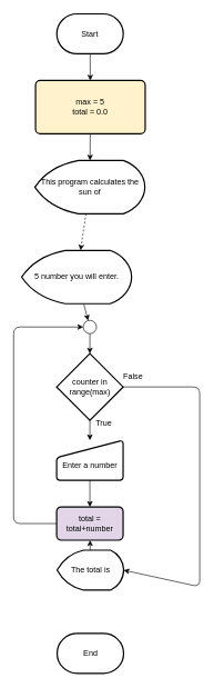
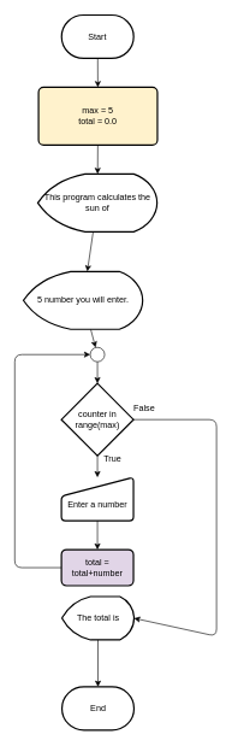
  <mxCell id="0" />
  <mxCell id="1" parent="0" />
  <mxCell id="2" value="" style="edgeStyle=none;html=1;labelBackgroundColor=none;" edge="1" parent="1" source="3" target="5"><mxGeometry relative="1" as="geometry" /></mxCell>
  <mxCell id="3" value="Start" style="strokeWidth=2;html=1;shape=mxgraph.flowchart.terminator;whiteSpace=wrap;labelBackgroundColor=none;" vertex="1" parent="1"><mxGeometry x="85" y="20" width="100" height="60" as="geometry" /></mxCell>
  <mxCell id="4" value="" style="edgeStyle=none;html=1;labelBackgroundColor=none;" edge="1" parent="1" source="5" target="7"><mxGeometry relative="1" as="geometry" /></mxCell>
  <mxCell id="5" value="max = 5&lt;br&gt;total = 0.0" style="rounded=1;whiteSpace=wrap;html=1;absoluteArcSize=1;arcSize=14;strokeWidth=2;labelBackgroundColor=none;fillColor=#fff2cc;" vertex="1" parent="1"><mxGeometry x="53" y="120" width="165" height="80" as="geometry" /></mxCell>
- <mxCell id="6" value="" style="edgeStyle=none;html=1;labelBackgroundColor=none;dashed=1;" edge="1" parent="1" source="7" target="9"><mxGeometry relative="1" as="geometry" /></mxCell>
+ <mxCell id="6" value="" style="edgeStyle=none;html=1;labelBackgroundColor=none;" edge="1" parent="1" source="7" target="9"><mxGeometry relative="1" as="geometry" /></mxCell>
  <mxCell id="7" value="This program calculates the sun of" style="strokeWidth=2;html=1;shape=mxgraph.flowchart.display;whiteSpace=wrap;labelBackgroundColor=none;" vertex="1" parent="1"><mxGeometry x="52" y="240" width="165.5" height="80" as="geometry" /></mxCell>
  <mxCell id="8" value="" style="edgeStyle=none;html=1;labelBackgroundColor=none;" edge="1" parent="1" source="9" target="14"><mxGeometry relative="1" as="geometry" /></mxCell>
  <mxCell id="9" value="5 number you will enter." style="strokeWidth=2;html=1;shape=mxgraph.flowchart.display;whiteSpace=wrap;labelBackgroundColor=none;" vertex="1" parent="1"><mxGeometry x="32" y="375" width="165.5" height="80" as="geometry" /></mxCell>
  <mxCell id="10" value="" style="edgeStyle=none;html=1;labelBackgroundColor=none;" edge="1" parent="1" source="12" target="16"><mxGeometry relative="1" as="geometry" /></mxCell>
  <mxCell id="11" style="edgeStyle=none;html=1;entryX=1;entryY=0.5;entryDx=0;entryDy=0;entryPerimeter=0;labelBackgroundColor=none;" edge="1" parent="1" source="12" target="20"><mxGeometry relative="1" as="geometry"><Array as="points"><mxPoint x="300" y="580" /><mxPoint x="300" y="880" /></Array></mxGeometry></mxCell>
  <mxCell id="12" value="counter in range(max)" style="strokeWidth=2;html=1;shape=mxgraph.flowchart.decision;whiteSpace=wrap;labelBackgroundColor=none;" vertex="1" parent="1"><mxGeometry x="84.75" y="530" width="100" height="100" as="geometry" /></mxCell>
  <mxCell id="13" value="" style="edgeStyle=none;html=1;labelBackgroundColor=none;" edge="1" parent="1" source="14" target="12"><mxGeometry relative="1" as="geometry" /></mxCell>
  <mxCell id="14" value="" style="ellipse;whiteSpace=wrap;html=1;aspect=fixed;labelBackgroundColor=none;" vertex="1" parent="1"><mxGeometry x="124.75" y="480" width="20" height="20" as="geometry" /></mxCell>
  <mxCell id="15" value="" style="edgeStyle=none;html=1;labelBackgroundColor=none;" edge="1" parent="1" source="16" target="18"><mxGeometry relative="1" as="geometry" /></mxCell>
  <mxCell id="16" value="&lt;br&gt;Enter a number" style="html=1;strokeWidth=2;shape=manualInput;whiteSpace=wrap;rounded=1;size=26;arcSize=11;labelBackgroundColor=none;" vertex="1" parent="1"><mxGeometry x="84.75" y="660" width="100" height="60" as="geometry" /></mxCell>
  <mxCell id="17" style="edgeStyle=none;html=1;entryX=0;entryY=0.5;entryDx=0;entryDy=0;labelBackgroundColor=none;" edge="1" parent="1" source="18" target="14"><mxGeometry relative="1" as="geometry"><Array as="points"><mxPoint x="20" y="785" /><mxPoint x="20" y="490" /></Array></mxGeometry></mxCell>
  <mxCell id="18" value="total = total+number" style="rounded=1;whiteSpace=wrap;html=1;absoluteArcSize=1;arcSize=14;strokeWidth=2;labelBackgroundColor=none;fillColor=#e1d5e7;" vertex="1" parent="1"><mxGeometry x="84.75" y="760" width="100" height="50" as="geometry" /></mxCell>
- <mxCell id="19" value="" style="edgeStyle=none;html=1;labelBackgroundColor=none;" edge="1" parent="1" source="20" target="18"><mxGeometry relative="1" as="geometry" /></mxCell>
+ <mxCell id="19" value="" style="edgeStyle=none;html=1;labelBackgroundColor=none;" edge="1" parent="1" source="20" target="21"><mxGeometry relative="1" as="geometry" /></mxCell>
  <mxCell id="20" value="The total is" style="strokeWidth=2;html=1;shape=mxgraph.flowchart.display;whiteSpace=wrap;labelBackgroundColor=none;" vertex="1" parent="1"><mxGeometry x="85.5" y="825" width="100" height="60" as="geometry" /></mxCell>
  <mxCell id="21" value="End" style="strokeWidth=2;html=1;shape=mxgraph.flowchart.terminator;whiteSpace=wrap;labelBackgroundColor=none;" vertex="1" parent="1"><mxGeometry x="85.5" y="950" width="100" height="60" as="geometry" /></mxCell>
  <mxCell id="22" value="False" style="text;html=1;strokeColor=none;fillColor=none;align=center;verticalAlign=middle;whiteSpace=wrap;rounded=0;labelBackgroundColor=none;" vertex="1" parent="1"><mxGeometry x="170" y="550" width="60" height="30" as="geometry" /></mxCell>
  <mxCell id="23" value="True" style="text;html=1;strokeColor=none;fillColor=none;align=center;verticalAlign=middle;whiteSpace=wrap;rounded=0;labelBackgroundColor=none;" vertex="1" parent="1"><mxGeometry x="125.5" y="620" width="60" height="30" as="geometry" /></mxCell>
